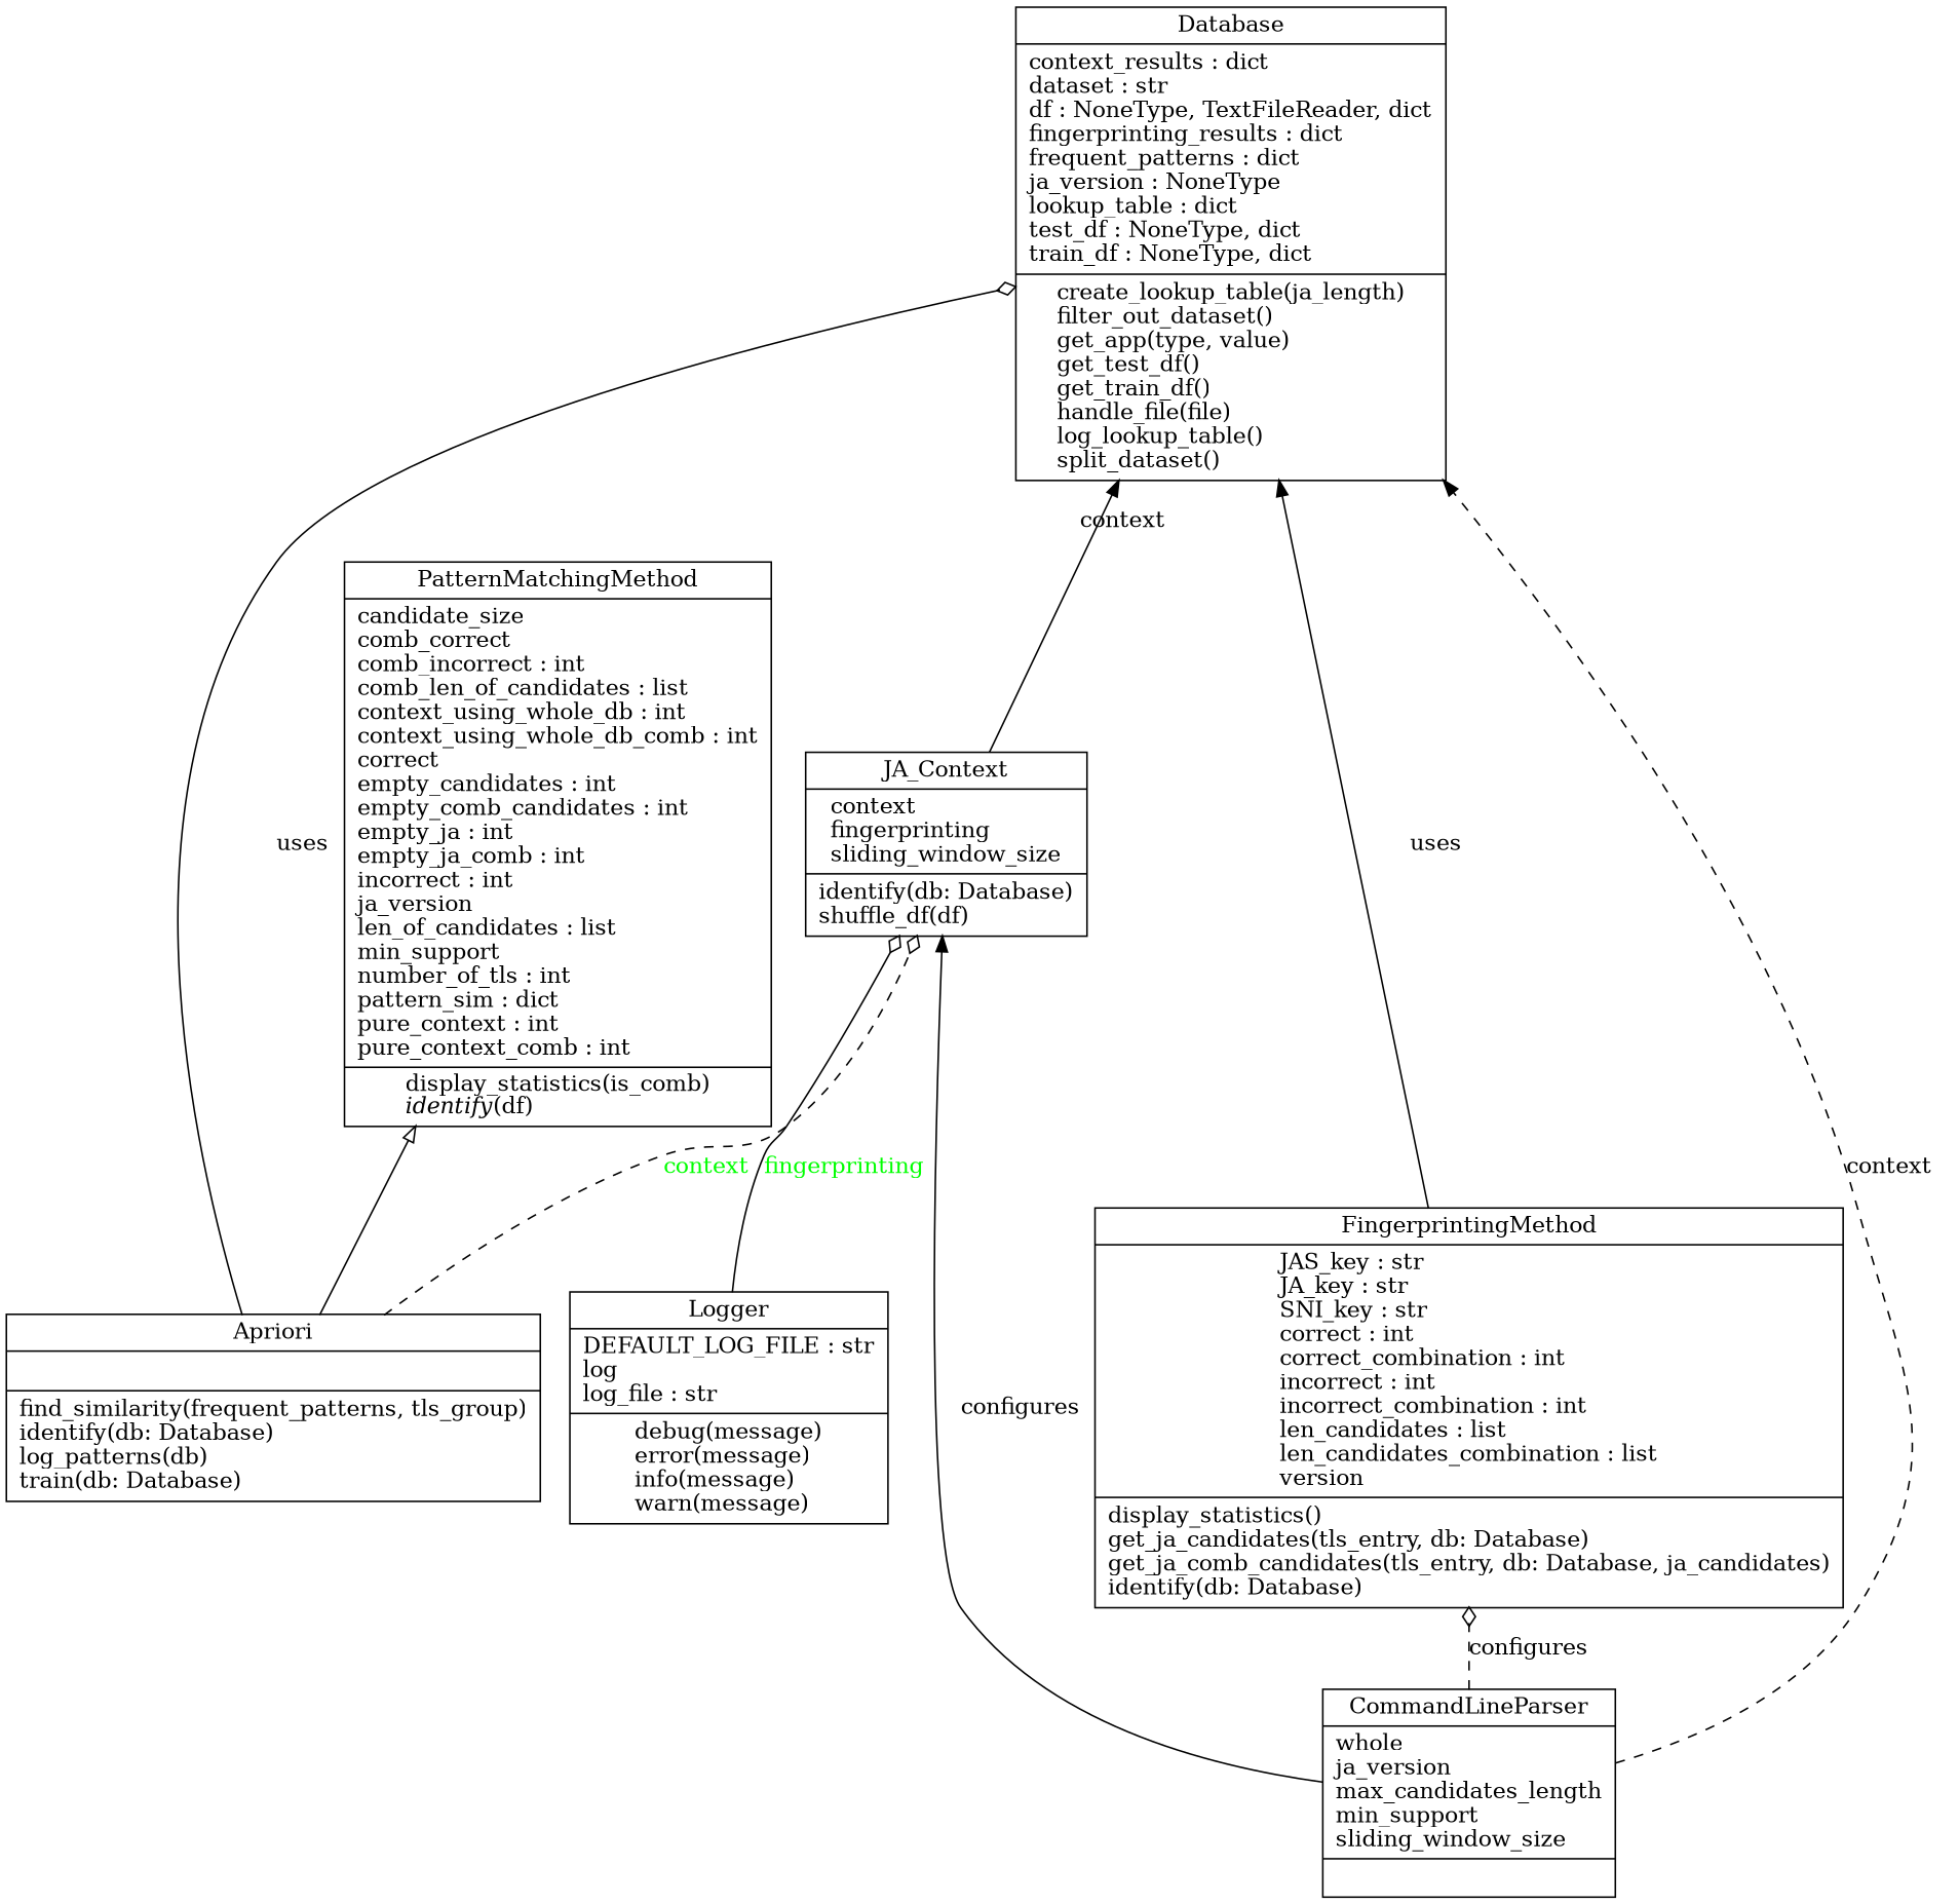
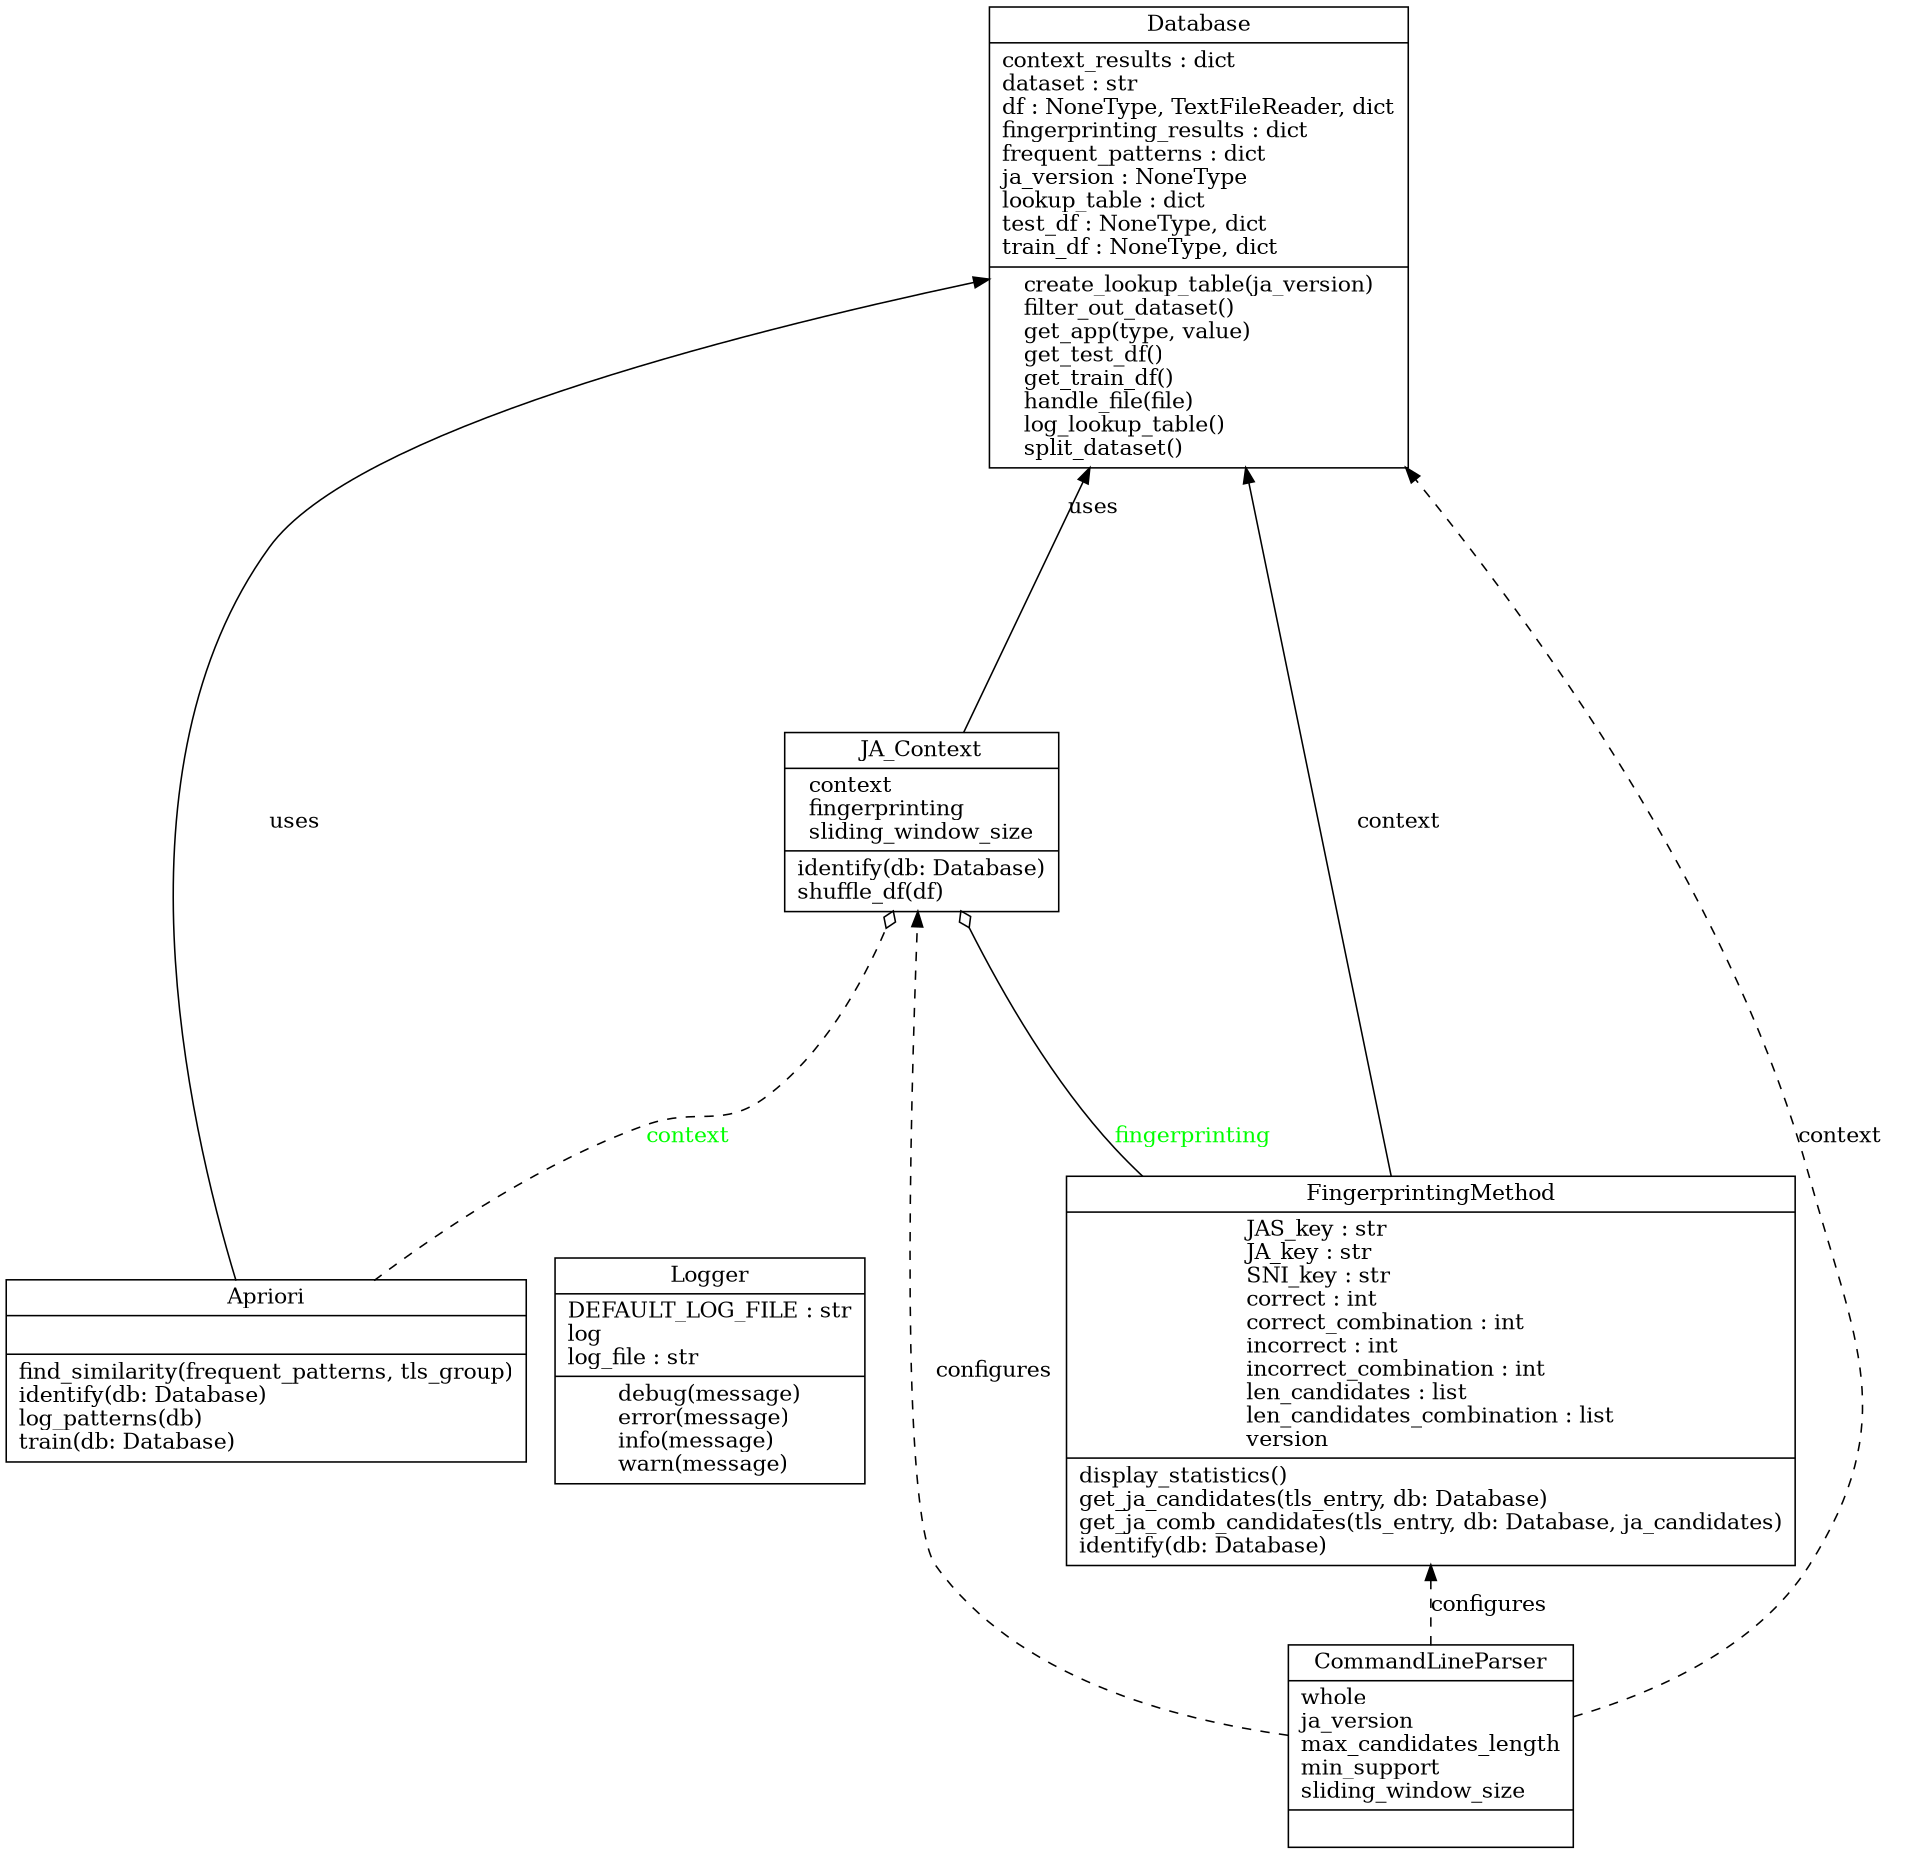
  digraph {
    rankdir=BT
    node [color=black fontcolor=black shape=record style=solid]
    n1 [label=<{Apriori|<br ALIGN="LEFT"/>|find_similarity(frequent_patterns, tls_group)<br ALIGN="LEFT"/>identify(db: Database)<br ALIGN="LEFT"/>log_patterns(db)<br ALIGN="LEFT"/>train(db: Database)<br ALIGN="LEFT"/>}>]
-   n2 [label=<{Database|context_results : dict<br ALIGN="LEFT"/>dataset : str<br ALIGN="LEFT"/>df : NoneType, TextFileReader, dict<br ALIGN="LEFT"/>fingerprinting_results : dict<br ALIGN="LEFT"/>frequent_patterns : dict<br ALIGN="LEFT"/>ja_version : NoneType<br ALIGN="LEFT"/>lookup_table : dict<br ALIGN="LEFT"/>test_df : NoneType, dict<br ALIGN="LEFT"/>train_df : NoneType, dict<br ALIGN="LEFT"/>|create_lookup_table(ja_length)<br ALIGN="LEFT"/>filter_out_dataset()<br ALIGN="LEFT"/>get_app(type, value)<br ALIGN="LEFT"/>get_test_df()<br ALIGN="LEFT"/>get_train_df()<br ALIGN="LEFT"/>handle_file(file)<br ALIGN="LEFT"/>log_lookup_table()<br ALIGN="LEFT"/>split_dataset()<br ALIGN="LEFT"/>}>]
+   n2 [label=<{Database|context_results : dict<br ALIGN="LEFT"/>dataset : str<br ALIGN="LEFT"/>df : NoneType, TextFileReader, dict<br ALIGN="LEFT"/>fingerprinting_results : dict<br ALIGN="LEFT"/>frequent_patterns : dict<br ALIGN="LEFT"/>ja_version : NoneType<br ALIGN="LEFT"/>lookup_table : dict<br ALIGN="LEFT"/>test_df : NoneType, dict<br ALIGN="LEFT"/>train_df : NoneType, dict<br ALIGN="LEFT"/>|create_lookup_table(ja_version)<br ALIGN="LEFT"/>filter_out_dataset()<br ALIGN="LEFT"/>get_app(type, value)<br ALIGN="LEFT"/>get_test_df()<br ALIGN="LEFT"/>get_train_df()<br ALIGN="LEFT"/>handle_file(file)<br ALIGN="LEFT"/>log_lookup_table()<br ALIGN="LEFT"/>split_dataset()<br ALIGN="LEFT"/>}>]
    n3 [label=<{JA_Context|context<br ALIGN="LEFT"/>fingerprinting<br ALIGN="LEFT"/>sliding_window_size<br ALIGN="LEFT"/>|identify(db: Database)<br ALIGN="LEFT"/>shuffle_df(df)<br ALIGN="LEFT"/>}>]
-   n4 [label=<{PatternMatchingMethod|candidate_size<br ALIGN="LEFT"/>comb_correct<br ALIGN="LEFT"/>comb_incorrect : int<br ALIGN="LEFT"/>comb_len_of_candidates : list<br ALIGN="LEFT"/>context_using_whole_db : int<br ALIGN="LEFT"/>context_using_whole_db_comb : int<br ALIGN="LEFT"/>correct<br ALIGN="LEFT"/>empty_candidates : int<br ALIGN="LEFT"/>empty_comb_candidates : int<br ALIGN="LEFT"/>empty_ja : int<br ALIGN="LEFT"/>empty_ja_comb : int<br ALIGN="LEFT"/>incorrect : int<br ALIGN="LEFT"/>ja_version<br ALIGN="LEFT"/>len_of_candidates : list<br ALIGN="LEFT"/>min_support<br ALIGN="LEFT"/>number_of_tls : int<br ALIGN="LEFT"/>pattern_sim : dict<br ALIGN="LEFT"/>pure_context : int<br ALIGN="LEFT"/>pure_context_comb : int<br ALIGN="LEFT"/>|display_statistics(is_comb)<br ALIGN="LEFT"/><I>identify</I>(df)<br ALIGN="LEFT"/>}>]
    n5 [label=<{CommandLineParser|whole<br ALIGN="LEFT"/>ja_version<br ALIGN="LEFT"/>max_candidates_length<br ALIGN="LEFT"/>min_support<br ALIGN="LEFT"/>sliding_window_size<br ALIGN="LEFT"/>|}>]
    n6 [label=<{FingerprintingMethod|JAS_key : str<br ALIGN="LEFT"/>JA_key : str<br ALIGN="LEFT"/>SNI_key : str<br ALIGN="LEFT"/>correct : int<br ALIGN="LEFT"/>correct_combination : int<br ALIGN="LEFT"/>incorrect : int<br ALIGN="LEFT"/>incorrect_combination : int<br ALIGN="LEFT"/>len_candidates : list<br ALIGN="LEFT"/>len_candidates_combination : list<br ALIGN="LEFT"/>version<br ALIGN="LEFT"/>|display_statistics()<br ALIGN="LEFT"/>get_ja_candidates(tls_entry, db: Database)<br ALIGN="LEFT"/>get_ja_comb_candidates(tls_entry, db: Database, ja_candidates)<br ALIGN="LEFT"/>identify(db: Database)<br ALIGN="LEFT"/>}>]
    n7 [label=<{Logger|DEFAULT_LOG_FILE : str<br ALIGN="LEFT"/>log<br ALIGN="LEFT"/>log_file : str<br ALIGN="LEFT"/>|debug(message)<br ALIGN="LEFT"/>error(message)<br ALIGN="LEFT"/>info(message)<br ALIGN="LEFT"/>warn(message)<br ALIGN="LEFT"/>}>]
-   n1 -> n2 [label=uses arrowhead=odiamond]
+   n1 -> n2 [label=uses]
    n1 -> n3 [arrowhead=odiamond arrowtail=none fontcolor=green label=context style=dashed]
-   n1 -> n4 [arrowhead=empty arrowtail=none]
-   n3 -> n2 [label=context]
+   n3 -> n2 [label=uses]
    n5 -> n2 [label=context style=dashed]
-   n5 -> n3 [label=configures style=solid]
-   n5 -> n6 [label=configures style=dashed arrowhead=odiamond]
-   n6 -> n2 [label=uses]
-   n7 -> n3 [arrowhead=odiamond arrowtail=none fontcolor=green label=fingerprinting style=solid]
+   n5 -> n3 [label=configures style=dashed]
+   n5 -> n6 [label=configures style=dashed]
+   n6 -> n2 [label=context]
+   n6 -> n3 [arrowhead=odiamond arrowtail=none fontcolor=green label=fingerprinting style=solid]
  }
